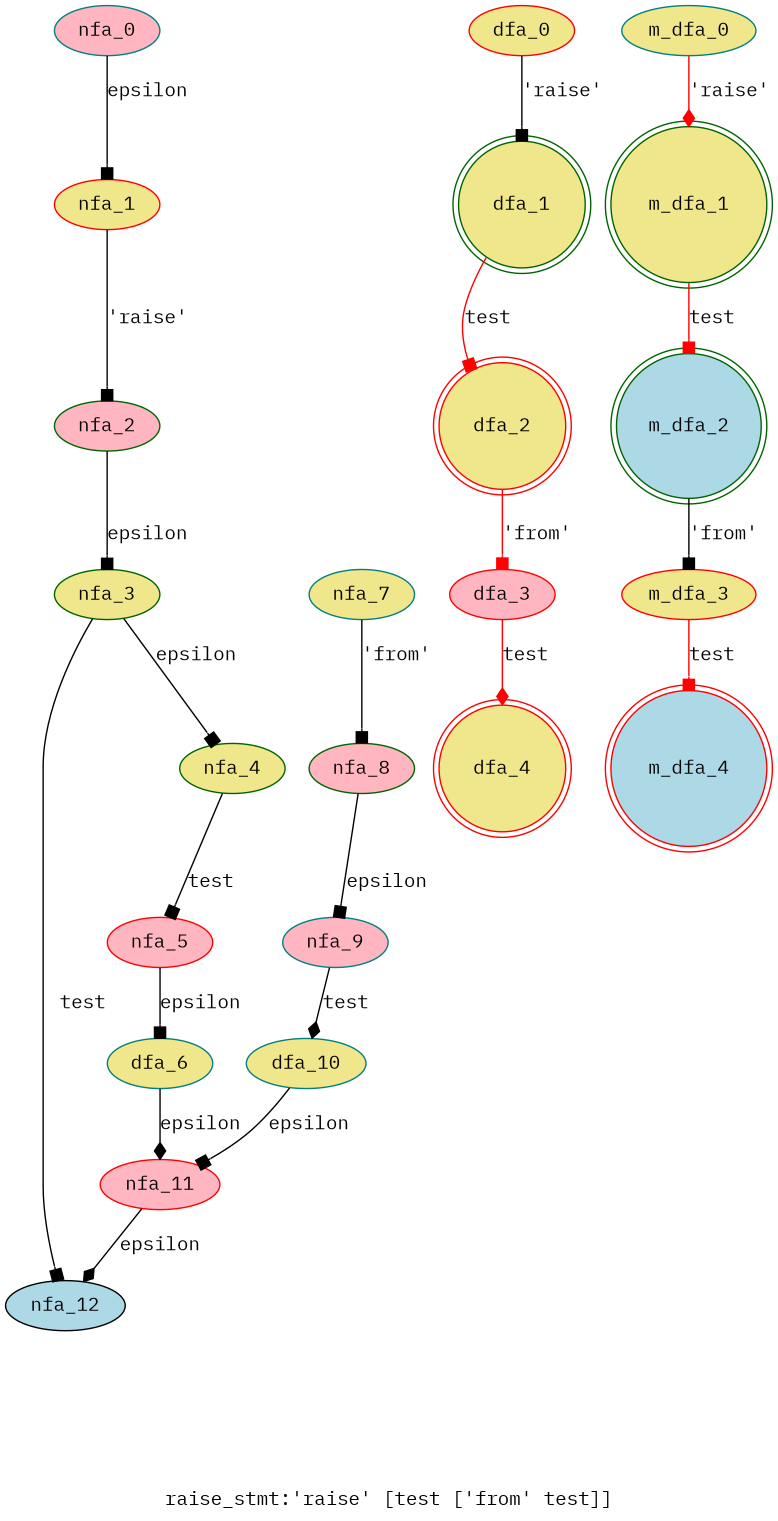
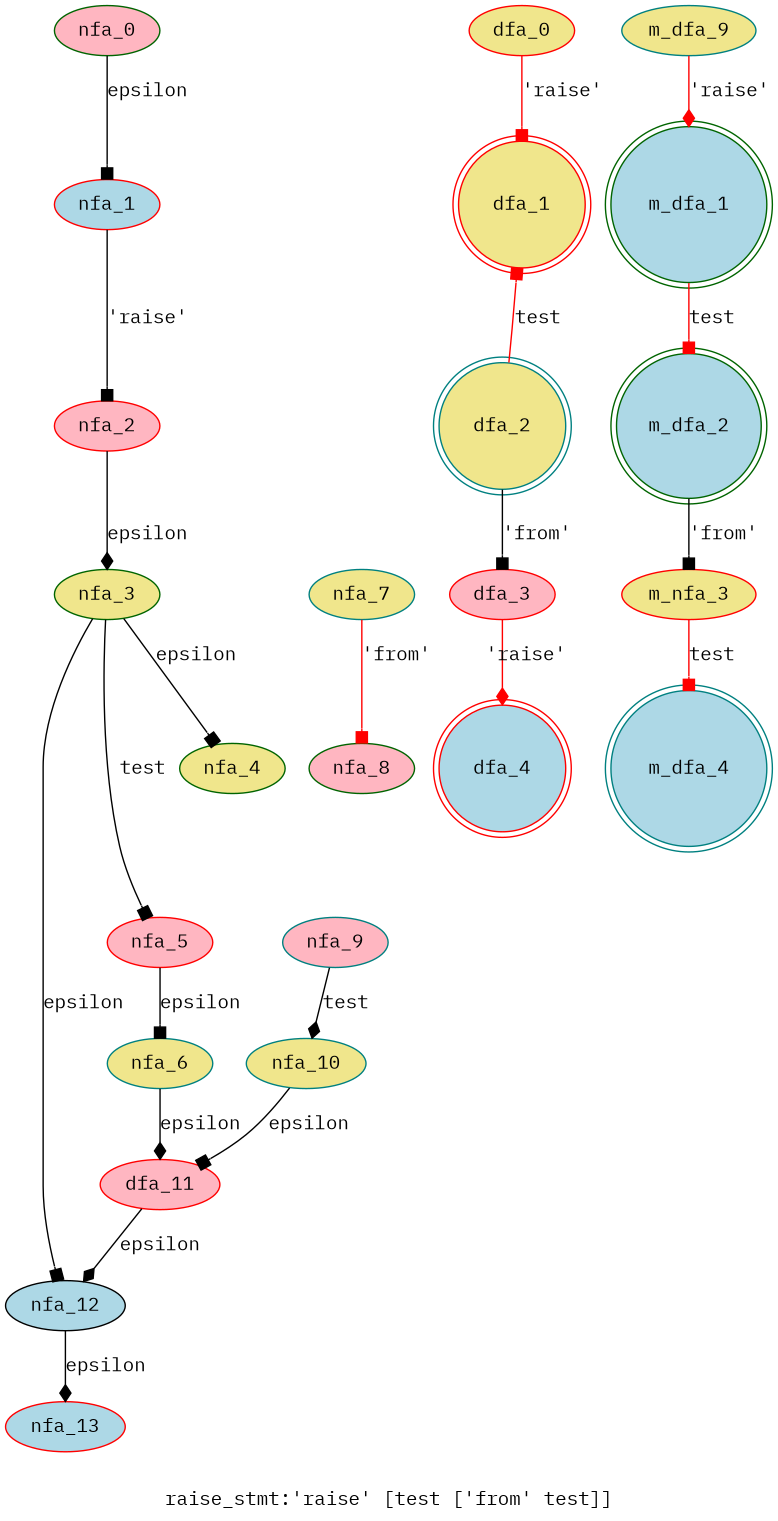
  digraph {
    fontname="IBM Plex Mono"
    label="raise_stmt:'raise' [test ['from' test]]"
    node [color=red fillcolor=khaki fontname="IBM Plex Mono" style=filled]
    edge [arrowhead=box fontname="IBM Plex Mono"]
-   nfa_0 [color=teal fillcolor=lightpink]
-   nfa_1
-   nfa_2 [color=darkgreen fillcolor=lightpink]
+   nfa_0 [color=darkgreen fillcolor=lightpink]
+   nfa_1 [fillcolor=lightblue]
+   nfa_2 [fillcolor=lightpink]
    nfa_3 [color=darkgreen]
    nfa_4 [color=darkgreen]
    nfa_12 [color=black fillcolor=lightblue]
    nfa_5 [fillcolor=lightpink]
-   nfa_6 [color=teal label=dfa_6]
+   nfa_6 [color=teal]
    nfa_7 [color=teal]
-   nfa_11 [fillcolor=lightpink]
+   nfa_11 [fillcolor=lightpink label=dfa_11]
    nfa_8 [color=darkgreen fillcolor=lightpink]
    nfa_9 [color=teal fillcolor=lightpink]
-   nfa_10 [color=teal label=dfa_10]
-   dfa_1 [color=darkgreen shape=doublecircle]
+   nfa_10 [color=teal]
+   nfa_13 [fillcolor=lightblue]
+   dfa_1 [shape=doublecircle]
    dfa_0
-   dfa_2 [shape=doublecircle]
+   dfa_2 [color=teal shape=doublecircle]
    dfa_3 [fillcolor=lightpink]
-   dfa_4 [shape=doublecircle]
-   m_dfa_1 [color=darkgreen shape=doublecircle]
-   m_dfa_0 [color=teal]
+   dfa_4 [fillcolor=lightblue shape=doublecircle]
+   m_dfa_1 [color=darkgreen fillcolor=lightblue shape=doublecircle]
+   m_dfa_0 [color=teal label=m_dfa_9]
    m_dfa_2 [color=darkgreen fillcolor=lightblue shape=doublecircle]
-   m_dfa_3
-   m_dfa_4 [fillcolor=lightblue shape=doublecircle]
+   m_dfa_3 [label=m_nfa_3]
+   m_dfa_4 [color=teal fillcolor=lightblue shape=doublecircle]
    subgraph sub_1 {
      nfa_0
      nfa_1
      nfa_2
      nfa_3
      nfa_4
      nfa_12
      nfa_5
      nfa_6
      nfa_7
      nfa_11
      nfa_8
      nfa_9
      nfa_10
+     nfa_13
    }
    subgraph sub_2 {
      dfa_1
      dfa_0
      dfa_2
      dfa_3
      dfa_4
    }
    subgraph sub_3 {
      m_dfa_1
      m_dfa_0
      m_dfa_2
      m_dfa_3
      m_dfa_4
    }
    nfa_0 -> nfa_1 [label=epsilon]
    nfa_1 -> nfa_2 [label="'raise'"]
-   nfa_2 -> nfa_3 [label=epsilon]
+   nfa_2 -> nfa_3 [arrowhead=diamond label=epsilon]
    nfa_3 -> nfa_4 [label=epsilon]
-   nfa_3 -> nfa_12 [label=test]
-   nfa_4 -> nfa_5 [label=test]
+   nfa_3 -> nfa_12 [label=epsilon]
+   nfa_3 -> nfa_5 [label=test]
+   nfa_12 -> nfa_13 [arrowhead=diamond label=epsilon]
    nfa_5 -> nfa_6 [label=epsilon]
    nfa_6 -> nfa_11 [arrowhead=diamond label=epsilon]
-   nfa_7 -> nfa_8 [label="'from'"]
+   nfa_7 -> nfa_8 [label="'from'" color=red]
    nfa_11 -> nfa_12 [arrowhead=diamond label=epsilon]
-   nfa_8 -> nfa_9 [label=epsilon]
    nfa_9 -> nfa_10 [arrowhead=diamond label=test]
    nfa_10 -> nfa_11 [label=epsilon]
-   dfa_1 -> dfa_2 [color=red label=test]
-   dfa_0 -> dfa_1 [color=black label="'raise'"]
-   dfa_2 -> dfa_3 [label="'from'" color=red]
-   dfa_3 -> dfa_4 [arrowhead=diamond color=red label=test]
+   dfa_2 -> dfa_1 [color=red label=test]
+   dfa_0 -> dfa_1 [color=red label="'raise'"]
+   dfa_2 -> dfa_3 [label="'from'"]
+   dfa_3 -> dfa_4 [arrowhead=diamond color=red label="'raise'"]
    m_dfa_1 -> m_dfa_2 [color=red label=test]
    m_dfa_0 -> m_dfa_1 [arrowhead=diamond color=red label="'raise'"]
    m_dfa_2 -> m_dfa_3 [label="'from'"]
    m_dfa_3 -> m_dfa_4 [color=red label=test]
  }
